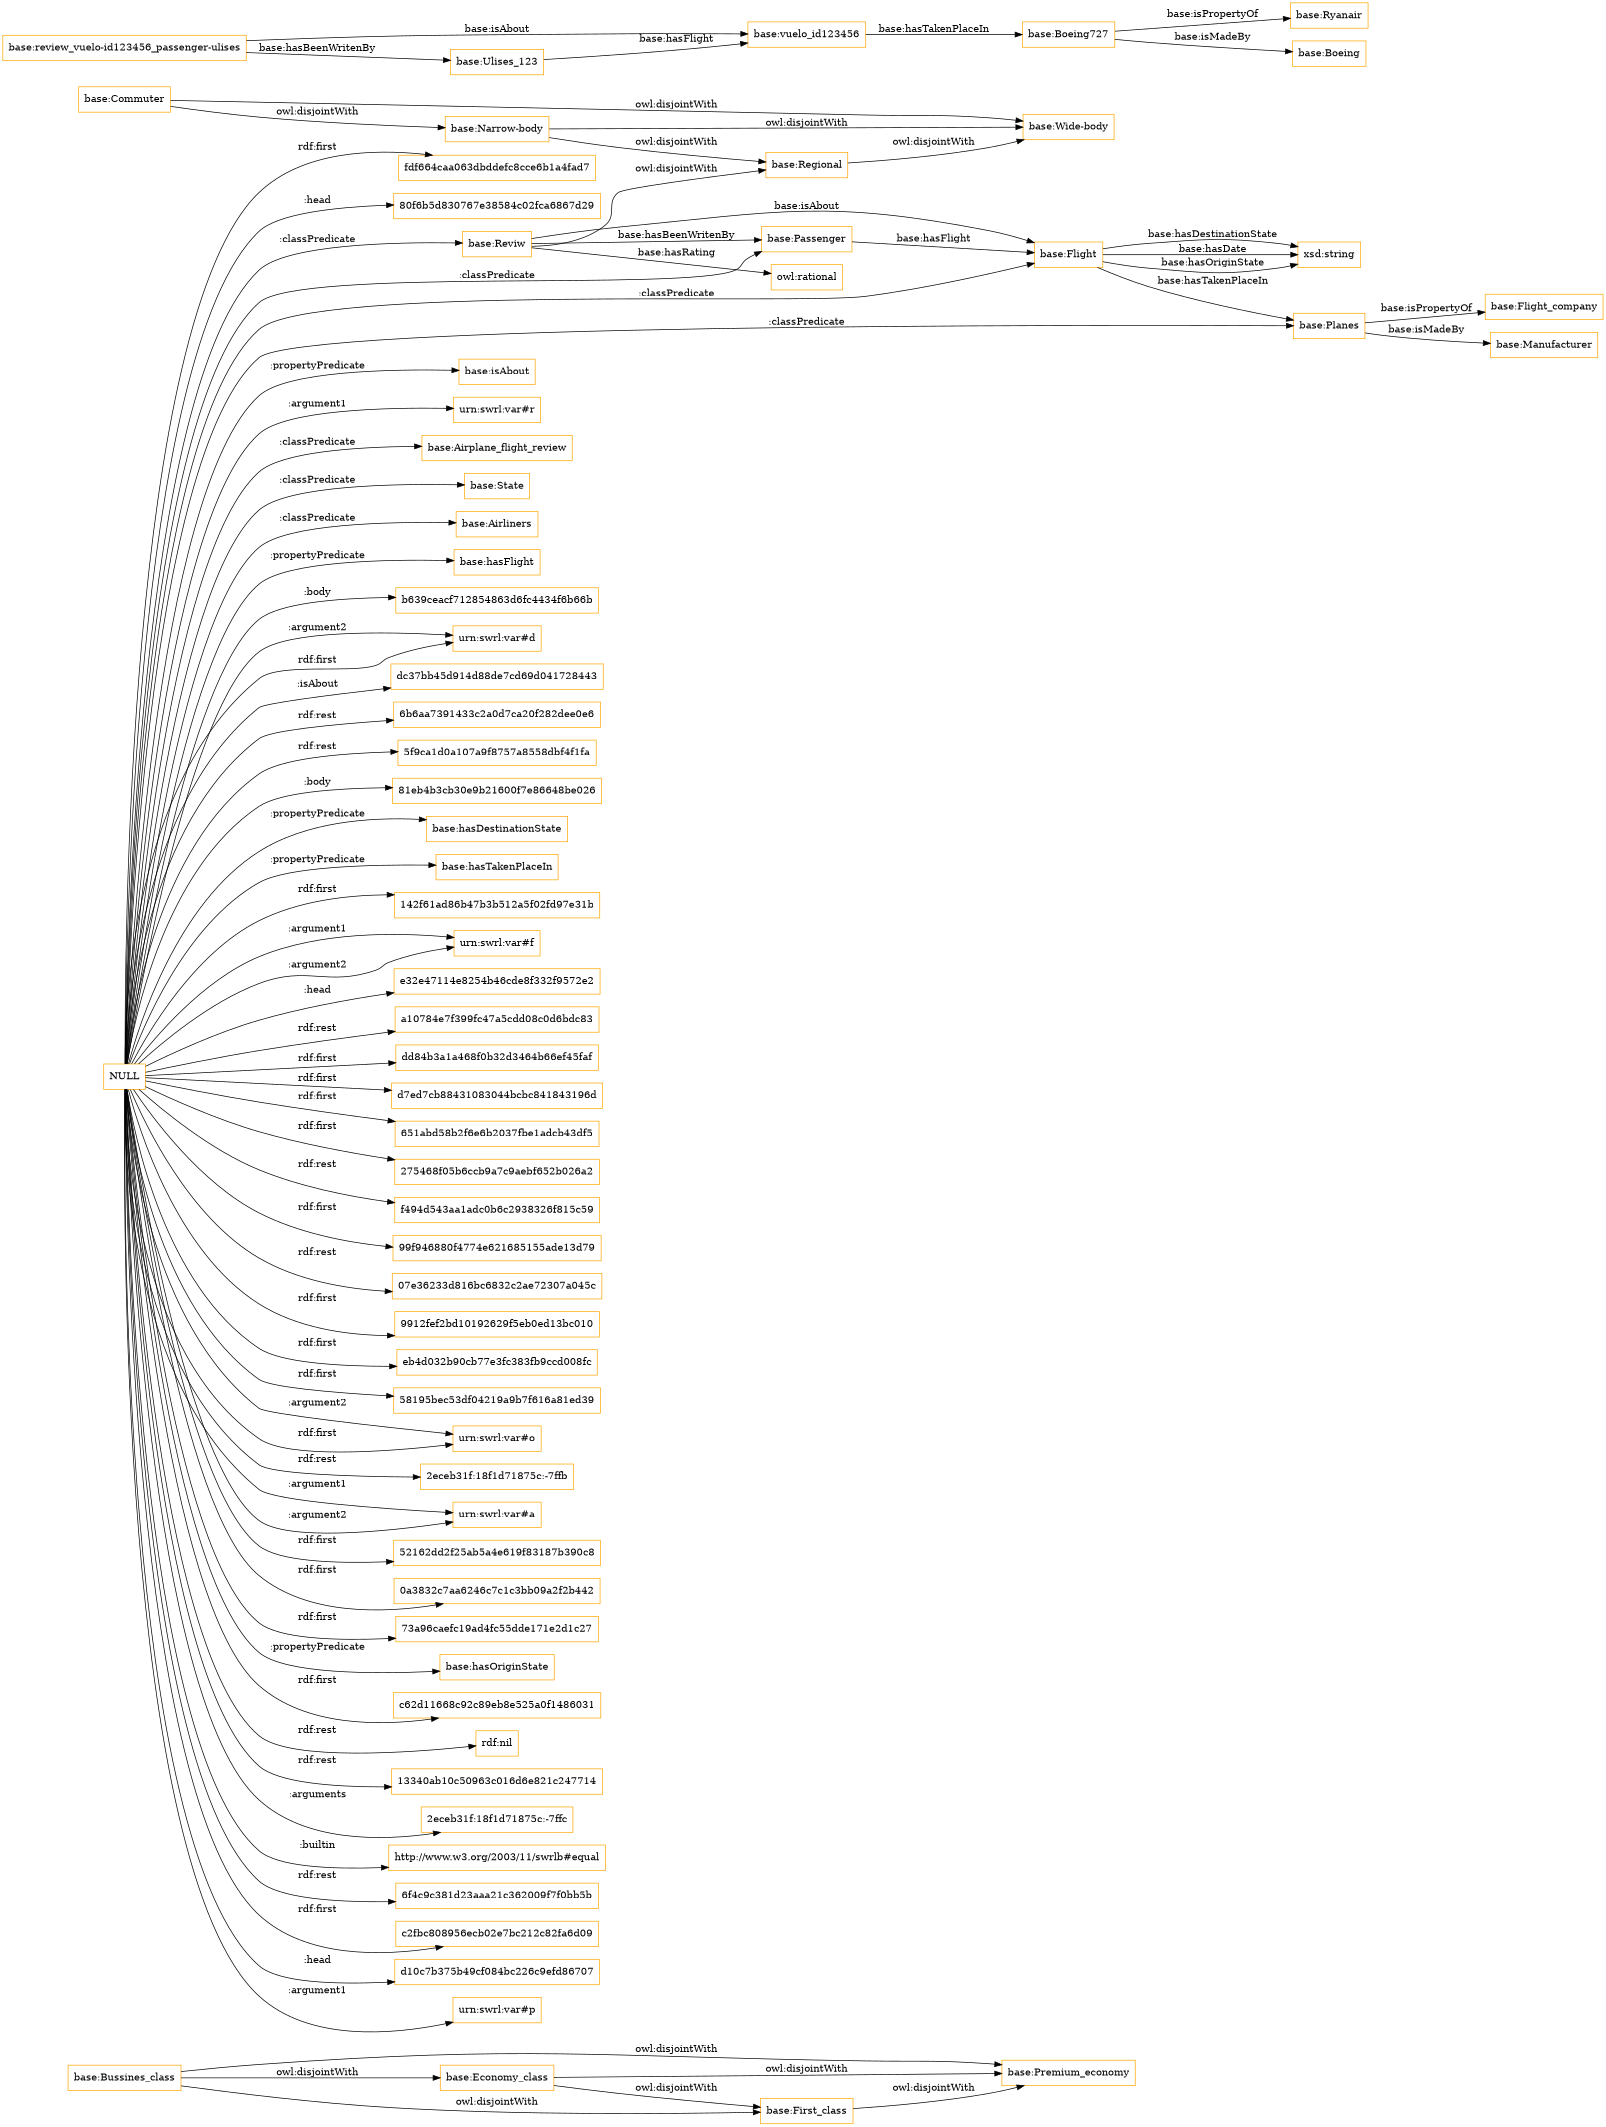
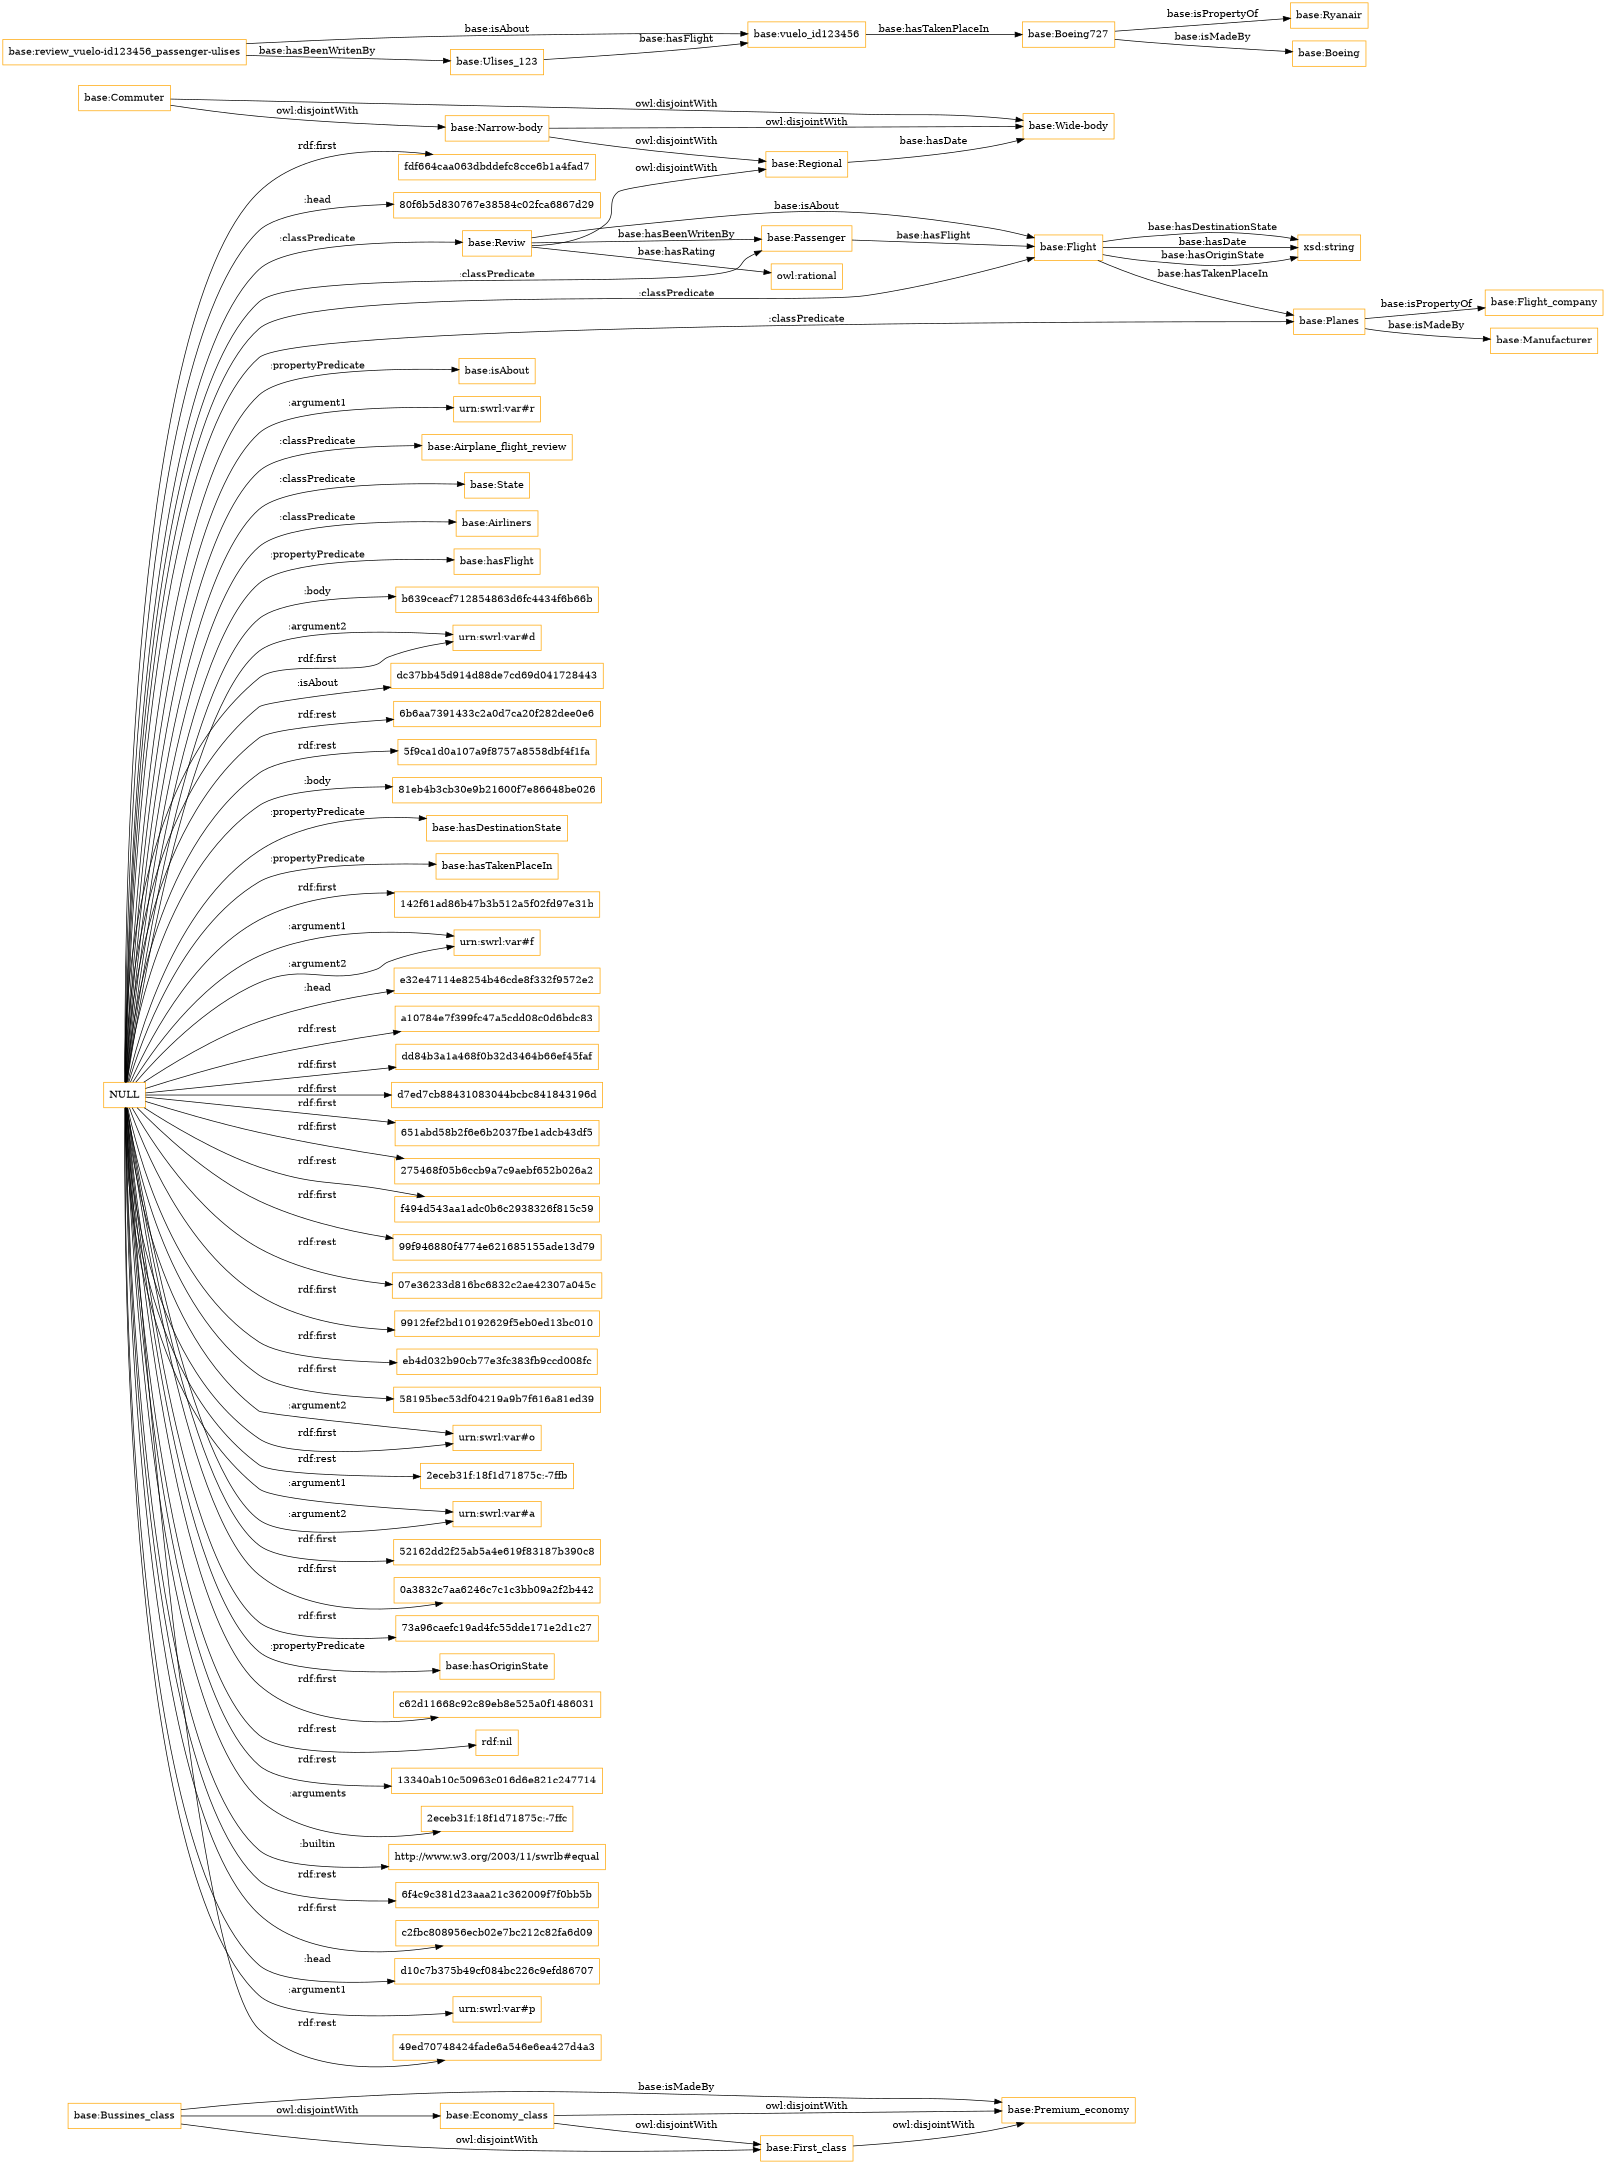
  digraph {
    rankdir=LR
    node [color=orange shape=rectangle]
    "base:Economy_class"
    "base:Premium_economy"
    "base:First_class"
    "base:Flight"
    "base:Planes"
    "xsd:string"
    "base:Flight_company"
    "base:Manufacturer"
    "base:Commuter"
    "base:Wide-body"
    "base:Narrow-body"
    "base:Regional"
    "base:Reviw"
    "base:Passenger"
    "owl:rational"
    "base:Bussines_class"
    NULL
    "base:Airplane_flight_review"
    "base:State"
    "base:Airliners"
    "base:hasFlight"
    b639ceacf712854863d6fc4434f6b66b
    "urn:swrl:var#d"
    dc37bb45d914d88de7cd69d041728443
    "6b6aa7391433c2a0d7ca20f282dee0e6"
    "5f9ca1d0a107a9f8757a8558dbf4f1fa"
    "81eb4b3cb30e9b21600f7e86648be026"
    "base:hasDestinationState"
    "base:hasTakenPlaceIn"
    "142f61ad86b47b3b512a5f02fd97e31b"
    "urn:swrl:var#f"
    e32e47114e8254b46cde8f332f9572e2
    a10784e7f399fc47a5cdd08c0d6bdc83
    dd84b3a1a468f0b32d3464b66ef45faf
    d7ed7cb88431083044bcbc841843196d
    "651abd58b2f6e6b2037fbe1adcb43df5"
    "275468f05b6ccb9a7c9aebf652b026a2"
    f494d543aa1adc0b6c2938326f815c59
    "99f946880f4774e621685155ade13d79"
-   "07e36233d816bc6832c2ae42307a045c" [label="07e36233d816bc6832c2ae72307a045c"]
+   "07e36233d816bc6832c2ae42307a045c"
    "9912fef2bd10192629f5eb0ed13bc010"
    eb4d032b90cb77e3fc383fb9ccd008fc
    "58195bec53df04219a9b7f616a81ed39"
    "urn:swrl:var#o"
    "2eceb31f:18f1d71875c:-7ffb"
    "urn:swrl:var#a"
    "52162dd2f25ab5a4e619f83187b390c8"
    "0a3832c7aa6246c7c1c3bb09a2f2b442"
    "73a96caefc19ad4fc55dde171e2d1c27"
    "base:hasOriginState"
    c62d11668c92c89eb8e525a0f1486031
    "rdf:nil"
    "13340ab10c50963c016d6e821c247714"
    "2eceb31f:18f1d71875c:-7ffc"
    "http://www.w3.org/2003/11/swrlb#equal"
    "6f4c9c381d23aaa21c362009f7f0bb5b"
    c2fbc808956ecb02e7bc212c82fa6d09
    d10c7b375b49cf084bc226c9efd86707
    "urn:swrl:var#p"
+   "49ed70748424fade6a546e6ea427d4a3"
    fdf664caa063dbddefc8cce6b1a4fad7
    "80f6b5d830767e38584c02fca6867d29"
    "base:isAbout"
    "urn:swrl:var#r"
    "base:vuelo_id123456"
    "base:Boeing727"
    "base:Ryanair"
    "base:Boeing"
    "base:Ulises_123"
    "base:review_vuelo-id123456_passenger-ulises"
    "base:Economy_class" -> "base:Premium_economy" [label="owl:disjointWith"]
    "base:Economy_class" -> "base:First_class" [label="owl:disjointWith"]
    "base:First_class" -> "base:Premium_economy" [label="owl:disjointWith"]
    "base:Flight" -> "base:Planes" [label="base:hasTakenPlaceIn"]
    "base:Flight" -> "xsd:string" [label="base:hasDate"]
    "base:Flight" -> "xsd:string" [label="base:hasOriginState"]
    "base:Flight" -> "xsd:string" [label="base:hasDestinationState"]
    "base:Planes" -> "base:Flight_company" [label="base:isPropertyOf"]
    "base:Planes" -> "base:Manufacturer" [label="base:isMadeBy"]
    "base:Commuter" -> "base:Wide-body" [label="owl:disjointWith"]
    "base:Commuter" -> "base:Narrow-body" [label="owl:disjointWith"]
    "base:Narrow-body" -> "base:Wide-body" [label="owl:disjointWith"]
    "base:Narrow-body" -> "base:Regional" [label="owl:disjointWith"]
-   "base:Regional" -> "base:Wide-body" [label="owl:disjointWith"]
+   "base:Regional" -> "base:Wide-body" [label="base:hasDate"]
    "base:Reviw" -> "base:Flight" [label="base:isAbout"]
    "base:Reviw" -> "base:Regional" [label="owl:disjointWith"]
    "base:Reviw" -> "base:Passenger" [label="base:hasBeenWritenBy"]
    "base:Reviw" -> "owl:rational" [label="base:hasRating"]
    "base:Passenger" -> "base:Flight" [label="base:hasFlight"]
    "base:Bussines_class" -> "base:Economy_class" [label="owl:disjointWith"]
-   "base:Bussines_class" -> "base:Premium_economy" [label="owl:disjointWith"]
+   "base:Bussines_class" -> "base:Premium_economy" [label="base:isMadeBy"]
    "base:Bussines_class" -> "base:First_class" [label="owl:disjointWith"]
    NULL -> "base:Flight" [label=":classPredicate"]
    NULL -> "base:Planes" [label=":classPredicate"]
    NULL -> "base:Reviw" [label=":classPredicate"]
    NULL -> "base:Passenger" [label=":classPredicate"]
    NULL -> "base:Airplane_flight_review" [label=":classPredicate"]
    NULL -> "base:State" [label=":classPredicate"]
    NULL -> "base:Airliners" [label=":classPredicate"]
    NULL -> "base:hasFlight" [label=":propertyPredicate"]
    NULL -> b639ceacf712854863d6fc4434f6b66b [label=":body"]
    NULL -> "urn:swrl:var#d" [label=":argument2"]
    NULL -> "urn:swrl:var#d" [label="rdf:first"]
    NULL -> dc37bb45d914d88de7cd69d041728443 [label=":isAbout"]
    NULL -> "6b6aa7391433c2a0d7ca20f282dee0e6" [label="rdf:rest"]
    NULL -> "5f9ca1d0a107a9f8757a8558dbf4f1fa" [label="rdf:rest"]
    NULL -> "81eb4b3cb30e9b21600f7e86648be026" [label=":body"]
    NULL -> "base:hasDestinationState" [label=":propertyPredicate"]
    NULL -> "base:hasTakenPlaceIn" [label=":propertyPredicate"]
    NULL -> "142f61ad86b47b3b512a5f02fd97e31b" [label="rdf:first"]
    NULL -> "urn:swrl:var#f" [label=":argument1"]
    NULL -> "urn:swrl:var#f" [label=":argument2"]
    NULL -> e32e47114e8254b46cde8f332f9572e2 [label=":head"]
    NULL -> a10784e7f399fc47a5cdd08c0d6bdc83 [label="rdf:rest"]
    NULL -> dd84b3a1a468f0b32d3464b66ef45faf [label="rdf:first"]
    NULL -> d7ed7cb88431083044bcbc841843196d [label="rdf:first"]
    NULL -> "651abd58b2f6e6b2037fbe1adcb43df5" [label="rdf:first"]
    NULL -> "275468f05b6ccb9a7c9aebf652b026a2" [label="rdf:first"]
    NULL -> f494d543aa1adc0b6c2938326f815c59 [label="rdf:rest"]
    NULL -> "99f946880f4774e621685155ade13d79" [label="rdf:first"]
    NULL -> "07e36233d816bc6832c2ae42307a045c" [label="rdf:rest"]
    NULL -> "9912fef2bd10192629f5eb0ed13bc010" [label="rdf:first"]
    NULL -> eb4d032b90cb77e3fc383fb9ccd008fc [label="rdf:first"]
    NULL -> "58195bec53df04219a9b7f616a81ed39" [label="rdf:first"]
    NULL -> "urn:swrl:var#o" [label=":argument2"]
    NULL -> "urn:swrl:var#o" [label="rdf:first"]
    NULL -> "2eceb31f:18f1d71875c:-7ffb" [label="rdf:rest"]
    NULL -> "urn:swrl:var#a" [label=":argument1"]
    NULL -> "urn:swrl:var#a" [label=":argument2"]
    NULL -> "52162dd2f25ab5a4e619f83187b390c8" [label="rdf:first"]
    NULL -> "0a3832c7aa6246c7c1c3bb09a2f2b442" [label="rdf:first"]
    NULL -> "73a96caefc19ad4fc55dde171e2d1c27" [label="rdf:first"]
    NULL -> "base:hasOriginState" [label=":propertyPredicate"]
    NULL -> c62d11668c92c89eb8e525a0f1486031 [label="rdf:first"]
    NULL -> "rdf:nil" [label="rdf:rest"]
    NULL -> "13340ab10c50963c016d6e821c247714" [label="rdf:rest"]
    NULL -> "2eceb31f:18f1d71875c:-7ffc" [label=":arguments"]
    NULL -> "http://www.w3.org/2003/11/swrlb#equal" [label=":builtin"]
    NULL -> "6f4c9c381d23aaa21c362009f7f0bb5b" [label="rdf:rest"]
    NULL -> c2fbc808956ecb02e7bc212c82fa6d09 [label="rdf:first"]
    NULL -> d10c7b375b49cf084bc226c9efd86707 [label=":head"]
    NULL -> "urn:swrl:var#p" [label=":argument1"]
+   NULL -> "49ed70748424fade6a546e6ea427d4a3" [label="rdf:rest"]
    NULL -> fdf664caa063dbddefc8cce6b1a4fad7 [label="rdf:first"]
    NULL -> "80f6b5d830767e38584c02fca6867d29" [label=":head"]
    NULL -> "base:isAbout" [label=":propertyPredicate"]
    NULL -> "urn:swrl:var#r" [label=":argument1"]
    "base:vuelo_id123456" -> "base:Boeing727" [label="base:hasTakenPlaceIn"]
    "base:Boeing727" -> "base:Ryanair" [label="base:isPropertyOf"]
    "base:Boeing727" -> "base:Boeing" [label="base:isMadeBy"]
    "base:Ulises_123" -> "base:vuelo_id123456" [label="base:hasFlight"]
    "base:review_vuelo-id123456_passenger-ulises" -> "base:vuelo_id123456" [label="base:isAbout"]
    "base:review_vuelo-id123456_passenger-ulises" -> "base:Ulises_123" [label="base:hasBeenWritenBy"]
  }
